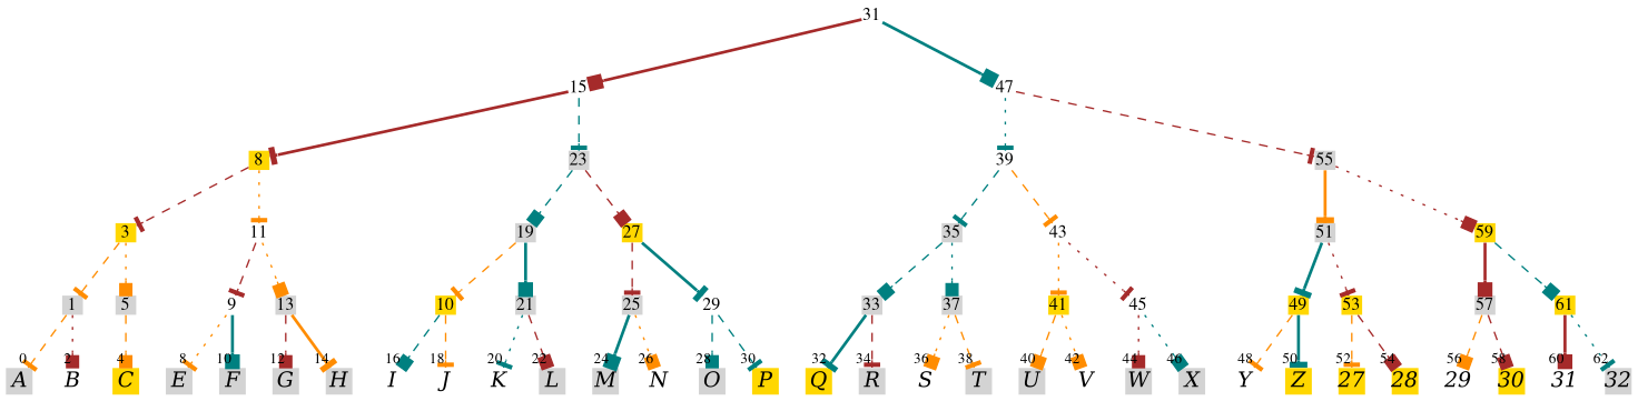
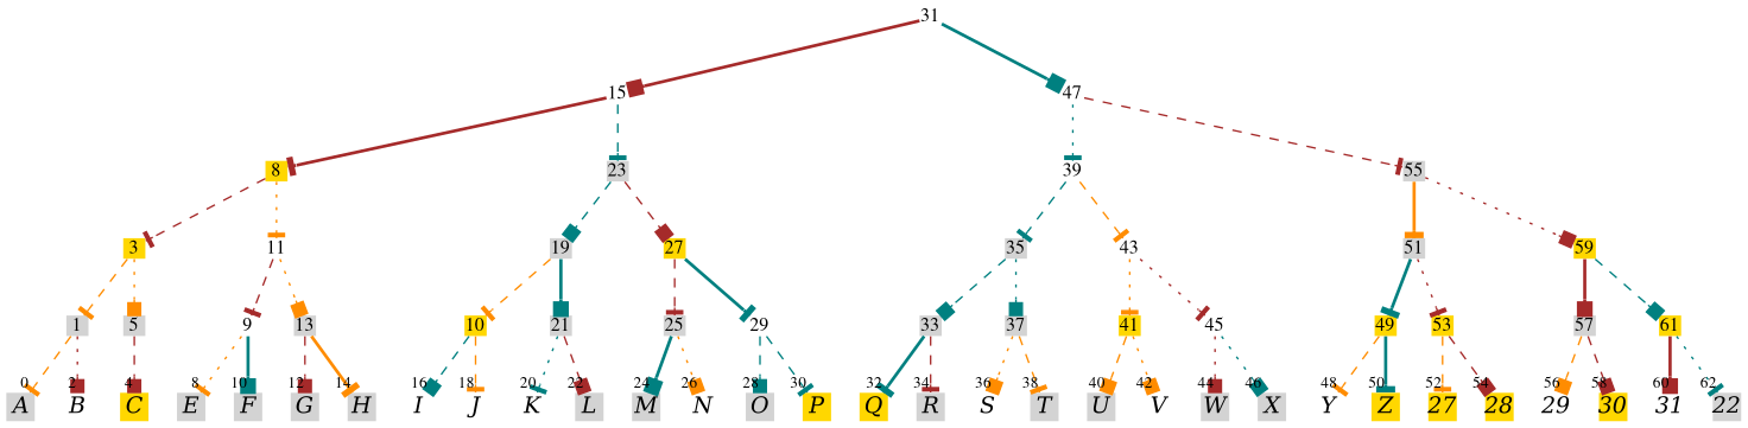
  digraph {
    node [fillcolor=lightgrey fixedsize=true fontname=Times fontsize=12 shape=plaintext style=filled]
    edge [arrowhead=tee color=teal style=dashed headclip=true labelfontname=Times labelfontsize=10]
    n1 [fillcolor=white height=.18 label=31 width=.2]
    n2 [fillcolor=white height=.18 label=15 width=.2]
    n3 [fillcolor=white height=.18 label=47 width=.2]
    n4 [fillcolor=gold height=.18 label=8 width=.2]
    n5 [height=.18 label=23 width=.2]
    n6 [fillcolor=white height=.18 label=39 width=.2]
    n7 [height=.18 label=55 width=.2]
    n8 [fillcolor=gold height=.18 label=3 width=.2]
    n9 [fillcolor=white height=.18 label=11 width=.2]
    n10 [height=.18 label=19 width=.2]
    n11 [fillcolor=gold height=.18 label=27 width=.2]
    n12 [height=.18 label=1 width=.2]
    n13 [height=.18 label=5 width=.2]
    n14 [fillcolor=white height=.18 label=9 width=.2]
    n15 [height=.18 label=13 width=.2]
    n16 [fontname="Times-Italic" fontsize=14 height=.25 label=A width=.25]
    n17 [fillcolor=white fontname="Times-Italic" fontsize=14 height=.25 label=B width=.25]
    n18 [fillcolor=gold fontname="Times-Italic" fontsize=14 height=.25 label=C width=.25]
    n19 [fontname="Times-Italic" fontsize=14 height=.25 label=E width=.25]
    n20 [fontname="Times-Italic" fontsize=14 height=.25 label=F width=.25]
    n21 [fontname="Times-Italic" fontsize=14 height=.25 label=G width=.25]
    n22 [fontname="Times-Italic" fontsize=14 height=.25 label=H width=.25]
    n23 [fillcolor=gold height=.18 label=10 width=.2]
    n24 [height=.18 label=21 width=.2]
    n25 [height=.18 label=25 width=.2]
    n26 [fillcolor=white height=.18 label=29 width=.2]
    n27 [fillcolor=white fontname="Times-Italic" fontsize=14 height=.25 label=I width=.25]
    n28 [fillcolor=white fontname="Times-Italic" fontsize=14 height=.25 label=J width=.25]
    n29 [fillcolor=white fontname="Times-Italic" fontsize=14 height=.25 label=K width=.25]
    n30 [fontname="Times-Italic" fontsize=14 height=.25 label=L width=.25]
    n31 [fontname="Times-Italic" fontsize=14 height=.25 label=M width=.25]
    n32 [fillcolor=white fontname="Times-Italic" fontsize=14 height=.25 label=N width=.25]
    n33 [fontname="Times-Italic" fontsize=14 height=.25 label=O width=.25]
    n34 [fillcolor=gold fontname="Times-Italic" fontsize=14 height=.25 label=P width=.25]
    n35 [height=.18 label=35 width=.2]
    n36 [fillcolor=white height=.18 label=43 width=.2]
    n37 [height=.18 label=51 width=.2]
    n38 [fillcolor=gold height=.18 label=59 width=.2]
    n39 [height=.18 label=33 width=.2]
    n40 [height=.18 label=37 width=.2]
    n41 [fillcolor=gold height=.18 label=41 width=.2]
    n42 [fillcolor=white height=.18 label=45 width=.2]
    n43 [fillcolor=gold fontname="Times-Italic" fontsize=14 height=.25 label=Q width=.25]
    n44 [fontname="Times-Italic" fontsize=14 height=.25 label=R width=.25]
    n45 [fillcolor=white fontname="Times-Italic" fontsize=14 height=.25 label=S width=.25]
    n46 [fontname="Times-Italic" fontsize=14 height=.25 label=T width=.25]
    n47 [fontname="Times-Italic" fontsize=14 height=.25 label=U width=.25]
    n48 [fillcolor=white fontname="Times-Italic" fontsize=14 height=.25 label=V width=.25]
    n49 [fontname="Times-Italic" fontsize=14 height=.25 label=W width=.25]
    n50 [fontname="Times-Italic" fontsize=14 height=.25 label=X width=.25]
    n51 [fillcolor=gold height=.18 label=49 width=.2]
    n52 [fillcolor=gold height=.18 label=53 width=.2]
    n53 [height=.18 label=57 width=.2]
    n54 [fillcolor=gold height=.18 label=61 width=.2]
    n55 [fillcolor=white fontname="Times-Italic" fontsize=14 height=.25 label=Y width=.25]
    n56 [fillcolor=gold fontname="Times-Italic" fontsize=14 height=.25 label=Z width=.25]
    n57 [fillcolor=gold fontname="Times-Italic" fontsize=14 height=.25 label=27 width=.25]
    n58 [fillcolor=gold fontname="Times-Italic" fontsize=14 height=.25 label=28 width=.25]
    n59 [fillcolor=white fontname="Times-Italic" fontsize=14 height=.25 label=29 width=.25]
    n60 [fillcolor=gold fontname="Times-Italic" fontsize=14 height=.25 label=30 width=.25]
    n61 [fillcolor=white fontname="Times-Italic" fontsize=14 height=.25 label=31 width=.25]
-   n62 [fontname="Times-Italic" fontsize=14 height=.25 label=32 width=.25]
+   n62 [fontname="Times-Italic" fontsize=14 height=.25 label=22 width=.25]
    n1 -> n2 [arrowhead=box color=brown style=bold headclip="" labelfontname="" labelfontsize=""]
    n1 -> n3 [arrowhead=box style=bold headclip="" labelfontname="" labelfontsize=""]
    n2 -> n4 [color=brown style=bold headclip="" labelfontname="" labelfontsize=""]
    n2 -> n5 [headclip="" labelfontname="" labelfontsize=""]
    n3 -> n6 [style=dotted headclip="" labelfontname="" labelfontsize=""]
    n3 -> n7 [color=brown headclip="" labelfontname="" labelfontsize=""]
    n4 -> n8 [color=brown headclip="" labelfontname="" labelfontsize=""]
    n4 -> n9 [color=darkorange style=dotted headclip="" labelfontname="" labelfontsize=""]
    n5 -> n10 [arrowhead=box headclip="" labelfontname="" labelfontsize=""]
    n5 -> n11 [arrowhead=box color=brown headclip="" labelfontname="" labelfontsize=""]
    n6 -> n35 [headclip="" labelfontname="" labelfontsize=""]
    n6 -> n36 [color=darkorange headclip="" labelfontname="" labelfontsize=""]
    n7 -> n37 [color=darkorange style=bold headclip="" labelfontname="" labelfontsize=""]
    n7 -> n38 [arrowhead=box color=brown style=dotted headclip="" labelfontname="" labelfontsize=""]
    n8 -> n12 [color=darkorange headclip="" labelfontname="" labelfontsize=""]
    n8 -> n13 [arrowhead=box color=darkorange style=dotted headclip="" labelfontname="" labelfontsize=""]
    n9 -> n14 [color=brown headclip="" labelfontname="" labelfontsize=""]
    n9 -> n15 [arrowhead=box color=darkorange style=dotted headclip="" labelfontname="" labelfontsize=""]
    n10 -> n23 [color=darkorange headclip="" labelfontname="" labelfontsize=""]
    n10 -> n24 [arrowhead=box style=bold headclip="" labelfontname="" labelfontsize=""]
    n11 -> n25 [color=brown headclip="" labelfontname="" labelfontsize=""]
    n11 -> n26 [style=bold headclip="" labelfontname="" labelfontsize=""]
    n12 -> n16 [color=darkorange headlabel=0]
    n12 -> n17 [arrowhead=box color=brown headlabel=2 style=dotted]
-   n13 -> n18 [arrowhead=box color=darkorange headlabel=4]
+   n13 -> n18 [arrowhead=box color=brown headlabel=4]
    n14 -> n19 [color=darkorange headlabel=8 style=dotted]
    n14 -> n20 [arrowhead=box headlabel=10 style=bold]
    n15 -> n21 [arrowhead=box color=brown headlabel=12]
    n15 -> n22 [color=darkorange headlabel=14 style=bold]
    n23 -> n27 [arrowhead=box headlabel=16]
    n23 -> n28 [color=darkorange headlabel=18]
    n24 -> n29 [headlabel=20 style=dotted]
    n24 -> n30 [arrowhead=box color=brown headlabel=22]
    n25 -> n31 [arrowhead=box headlabel=24 style=bold]
    n25 -> n32 [arrowhead=box color=darkorange headlabel=26 style=dotted]
    n26 -> n33 [arrowhead=box headlabel=28]
    n26 -> n34 [headlabel=30]
    n35 -> n39 [arrowhead=box headclip="" labelfontname="" labelfontsize=""]
    n35 -> n40 [arrowhead=box style=dotted headclip="" labelfontname="" labelfontsize=""]
    n36 -> n41 [color=darkorange style=dotted headclip="" labelfontname="" labelfontsize=""]
    n36 -> n42 [color=brown style=dotted headclip="" labelfontname="" labelfontsize=""]
    n37 -> n51 [style=bold headclip="" labelfontname="" labelfontsize=""]
    n37 -> n52 [color=brown style=dotted headclip="" labelfontname="" labelfontsize=""]
    n38 -> n53 [arrowhead=box color=brown style=bold headclip="" labelfontname="" labelfontsize=""]
    n38 -> n54 [arrowhead=box headclip="" labelfontname="" labelfontsize=""]
    n39 -> n43 [headlabel=32 style=bold]
    n39 -> n44 [color=brown headlabel=34]
    n40 -> n45 [arrowhead=box color=darkorange headlabel=36 style=dotted]
    n40 -> n46 [color=darkorange headlabel=38]
    n41 -> n47 [arrowhead=box color=darkorange headlabel=40]
    n41 -> n48 [arrowhead=box color=darkorange headlabel=42 style=dotted]
    n42 -> n49 [arrowhead=box color=brown headlabel=44 style=dotted]
    n42 -> n50 [arrowhead=box headlabel=46 style=dotted]
    n51 -> n55 [color=darkorange headlabel=48]
    n51 -> n56 [headlabel=50 style=bold]
    n52 -> n57 [color=darkorange headlabel=52]
    n52 -> n58 [arrowhead=box color=brown headlabel=54]
    n53 -> n59 [arrowhead=box color=darkorange headlabel=56]
    n53 -> n60 [arrowhead=box color=brown headlabel=58]
    n54 -> n61 [arrowhead=box color=brown headlabel=60 style=bold]
    n54 -> n62 [headlabel=62 style=dotted]
  }
